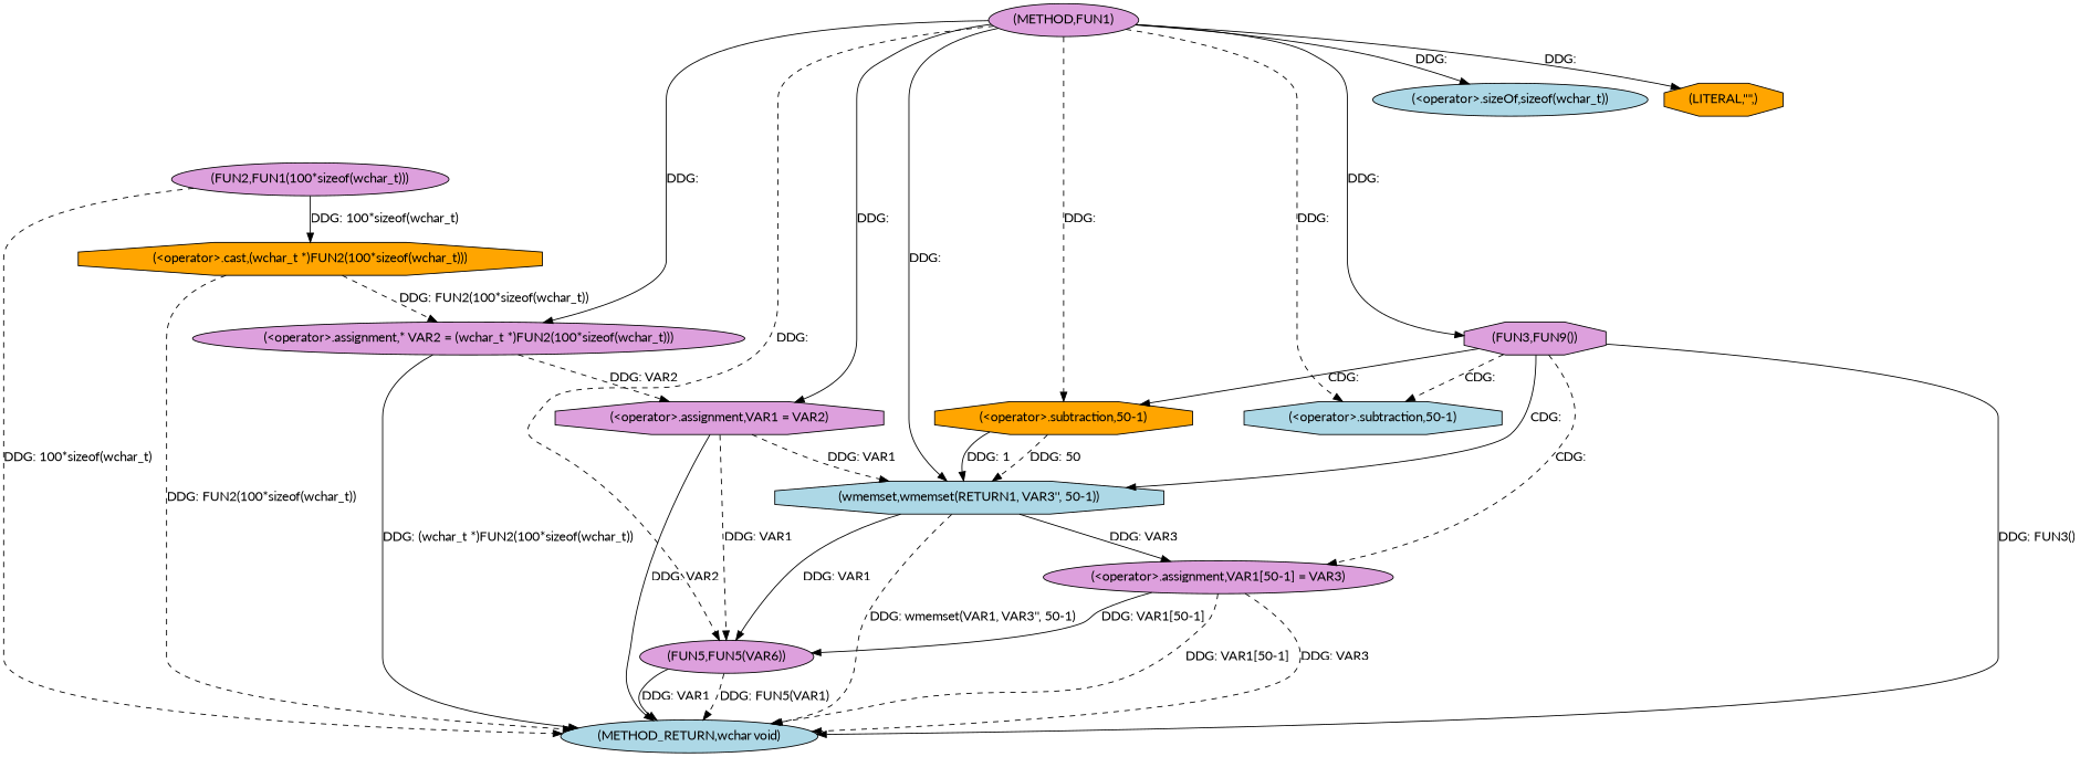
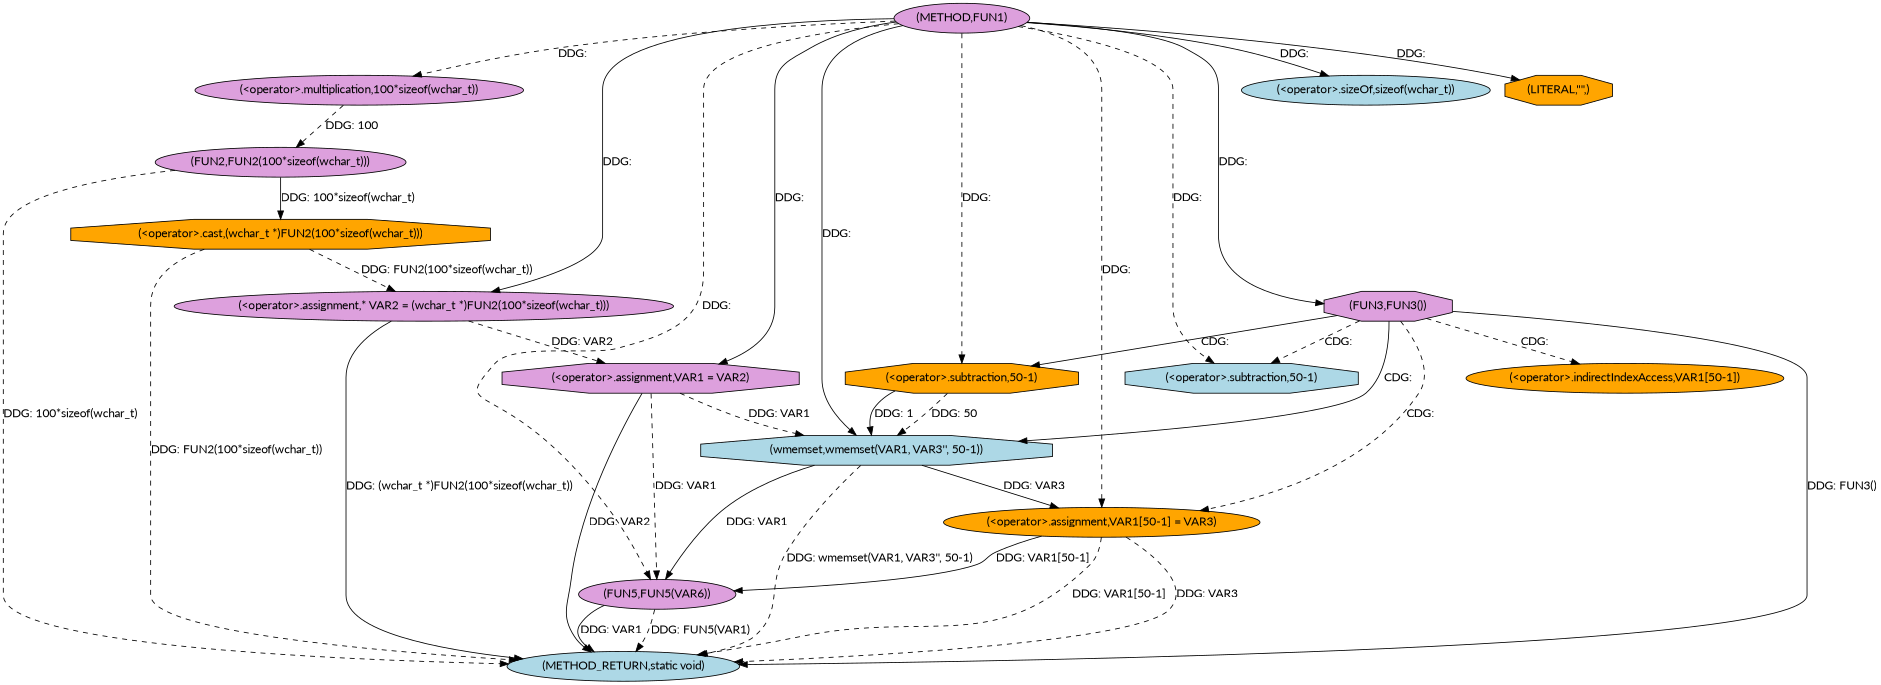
  digraph {
    fontname=Lato
    node [fillcolor=plum fontname=Lato shape=ellipse style=filled]
    edge [fontname=Lato style=dashed]
    n1 [label="(METHOD,FUN1)"]
    n2 [label="(<operator>.assignment,* VAR2 = (wchar_t *)FUN2(100*sizeof(wchar_t)))"]
+   n3 [label="(<operator>.multiplication,100*sizeof(wchar_t))"]
    n4 [fillcolor=lightblue label="(<operator>.sizeOf,sizeof(wchar_t))"]
    n5 [label="(<operator>.assignment,VAR1 = VAR2)" shape=octagon]
-   n6 [label="(FUN3,FUN9())" shape=octagon]
-   n7 [fillcolor=lightblue label="(wmemset,wmemset(RETURN1, VAR3'', 50-1))" shape=octagon]
+   n6 [label="(FUN3,FUN3())" shape=octagon]
+   n7 [fillcolor=lightblue label="(wmemset,wmemset(VAR1, VAR3'', 50-1))" shape=octagon]
    n8 [fillcolor=orange label="(<operator>.subtraction,50-1)" shape=octagon]
-   n9 [label="(<operator>.assignment,VAR1[50-1] = VAR3)"]
+   n9 [fillcolor=orange label="(<operator>.assignment,VAR1[50-1] = VAR3)"]
    n10 [fillcolor=lightblue label="(<operator>.subtraction,50-1)" shape=octagon]
    n11 [fillcolor=orange label="(LITERAL,\"\",)" shape=octagon]
    n12 [label="(FUN5,FUN5(VAR6))"]
-   n13 [fillcolor=lightblue label="(METHOD_RETURN,wchar void)"]
-   n14 [label="(FUN2,FUN1(100*sizeof(wchar_t)))"]
+   n13 [fillcolor=lightblue label="(METHOD_RETURN,static void)"]
+   n14 [label="(FUN2,FUN2(100*sizeof(wchar_t)))"]
+   n15 [fillcolor=orange label="(<operator>.indirectIndexAccess,VAR1[50-1])"]
    n16 [fillcolor=orange label="(<operator>.cast,(wchar_t *)FUN2(100*sizeof(wchar_t)))" shape=octagon]
    n1 -> n2 [label="DDG: " style=solid]
+   n1 -> n3 [label="DDG: "]
    n1 -> n4 [label="DDG: " style=solid]
    n1 -> n5 [label="DDG: " style=solid]
    n1 -> n6 [label="DDG: " style=solid]
    n1 -> n7 [label="DDG: " style=solid]
    n1 -> n8 [label="DDG: "]
+   n1 -> n9 [label="DDG: "]
    n1 -> n10 [label="DDG: "]
    n1 -> n11 [label="DDG: " style=solid]
    n1 -> n12 [label="DDG: "]
    n2 -> n5 [label="DDG: VAR2"]
    n2 -> n13 [label="DDG: (wchar_t *)FUN2(100*sizeof(wchar_t))" style=solid]
+   n3 -> n14 [label="DDG: 100"]
    n5 -> n7 [label="DDG: VAR1"]
    n5 -> n12 [label="DDG: VAR1"]
    n5 -> n13 [label="DDG: VAR2" style=solid]
    n6 -> n7 [label="CDG: " style=solid]
    n6 -> n8 [label="CDG: " style=solid]
    n6 -> n9 [label="CDG: "]
    n6 -> n10 [label="CDG: "]
    n6 -> n13 [label="DDG: FUN3()" style=solid]
+   n6 -> n15 [label="CDG: "]
    n7 -> n9 [label="DDG: VAR3" style=solid]
    n7 -> n12 [label="DDG: VAR1" style=solid]
    n7 -> n13 [label="DDG: wmemset(VAR1, VAR3'', 50-1)"]
    n8 -> n7 [label="DDG: 50"]
    n8 -> n7 [label="DDG: 1" style=solid]
    n9 -> n12 [label="DDG: VAR1[50-1]" style=solid]
    n9 -> n13 [label="DDG: VAR1[50-1]"]
    n9 -> n13 [label="DDG: VAR3"]
    n12 -> n13 [label="DDG: FUN5(VAR1)"]
    n12 -> n13 [label="DDG: VAR1" style=solid]
    n14 -> n13 [label="DDG: 100*sizeof(wchar_t)"]
    n14 -> n16 [label="DDG: 100*sizeof(wchar_t)" style=solid]
    n16 -> n2 [label="DDG: FUN2(100*sizeof(wchar_t))"]
    n16 -> n13 [label="DDG: FUN2(100*sizeof(wchar_t))"]
  }
